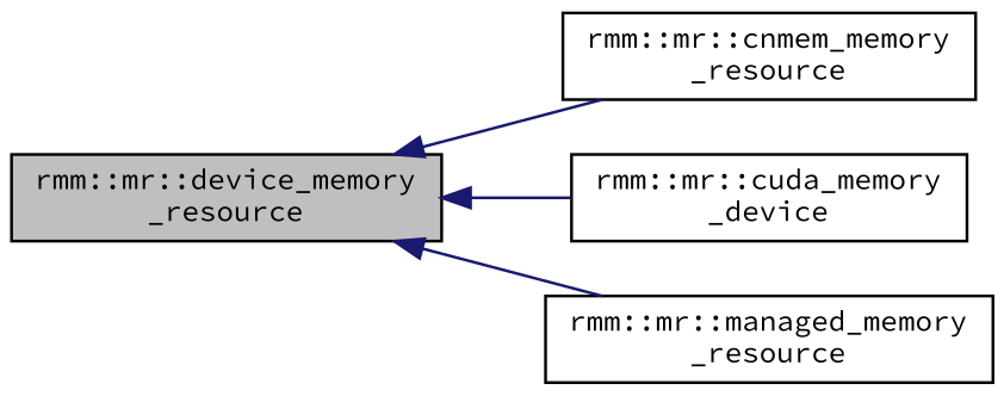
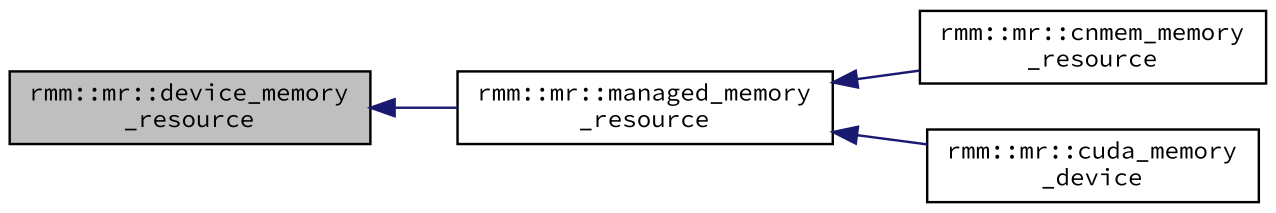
  digraph {
    fontname="Source Code Pro"
    rankdir=LR
    node [color=black fillcolor=white fontname="Source Code Pro" fontsize=10 shape=record style=filled]
    edge [color=midnightblue dir=back fontname="Source Code Pro" fontsize=10 labelfontname=Helvetica labelfontsize=10 style=solid]
    n1 [fillcolor=grey75 fontcolor=black height=0.2 label="rmm::mr::device_memory\l_resource" width=0.4]
    n2 [height=0.2 label="rmm::mr::cnmem_memory\l_resource" width=0.4]
    n3 [height=0.2 label="rmm::mr::cuda_memory\l_device" width=0.4]
    n4 [height=0.2 label="rmm::mr::managed_memory\l_resource" width=0.4]
-   n1 -> n2
-   n1 -> n3
+   n4 -> n2
+   n4 -> n3
    n1 -> n4
  }
